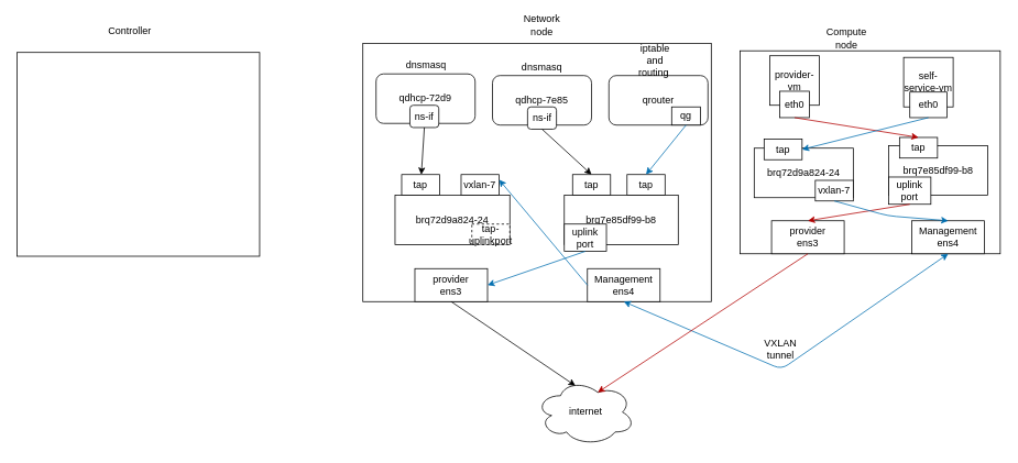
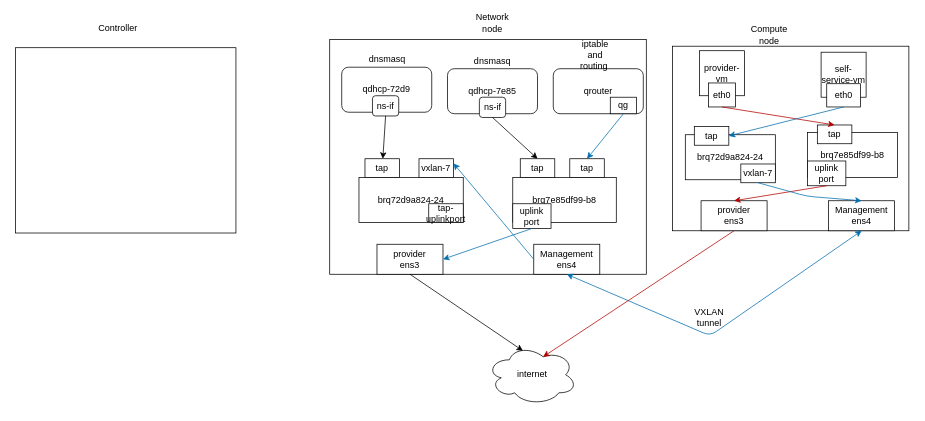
  <mxCell id="0" />
  <mxCell id="1" parent="0" />
  <mxCell id="2" value="" style="rounded=0;whiteSpace=wrap;html=1;" vertex="1" parent="1"><mxGeometry x="20" y="63" width="294" height="247" as="geometry" /></mxCell>
  <mxCell id="3" value="" style="rounded=0;whiteSpace=wrap;html=1;" vertex="1" parent="1"><mxGeometry x="439" y="52" width="422" height="313" as="geometry" /></mxCell>
  <mxCell id="4" value="" style="rounded=0;whiteSpace=wrap;html=1;" vertex="1" parent="1"><mxGeometry x="896" y="61" width="315" height="246" as="geometry" /></mxCell>
  <mxCell id="5" value="Controller&lt;br&gt;" style="text;html=1;strokeColor=none;fillColor=none;align=center;verticalAlign=middle;whiteSpace=wrap;rounded=0;" vertex="1" parent="1"><mxGeometry x="137" y="27" width="40" height="20" as="geometry" /></mxCell>
  <mxCell id="6" value="Network node" style="text;html=1;strokeColor=none;fillColor=none;align=center;verticalAlign=middle;whiteSpace=wrap;rounded=0;" vertex="1" parent="1"><mxGeometry x="636" y="20" width="40" height="20" as="geometry" /></mxCell>
  <mxCell id="7" value="Compute node&lt;br&gt;" style="text;html=1;strokeColor=none;fillColor=none;align=center;verticalAlign=middle;whiteSpace=wrap;rounded=0;" vertex="1" parent="1"><mxGeometry x="1005" y="36" width="40" height="20" as="geometry" /></mxCell>
  <mxCell id="8" value="brq72d9a824-24" style="rounded=0;whiteSpace=wrap;html=1;" vertex="1" parent="1"><mxGeometry x="478" y="236" width="139" height="60" as="geometry" /></mxCell>
  <mxCell id="9" value="brq7e85df99-b8" style="rounded=0;whiteSpace=wrap;html=1;" vertex="1" parent="1"><mxGeometry x="683" y="236" width="138" height="60" as="geometry" /></mxCell>
  <mxCell id="10" value="brq72d9a824-24" style="rounded=0;whiteSpace=wrap;html=1;" vertex="1" parent="1"><mxGeometry x="913" y="179" width="120" height="60" as="geometry" /></mxCell>
  <mxCell id="11" value="brq7e85df99-b8" style="rounded=0;whiteSpace=wrap;html=1;" vertex="1" parent="1"><mxGeometry x="1076" y="176" width="120" height="60" as="geometry" /></mxCell>
  <mxCell id="12" value="qdhcp-72d9" style="rounded=1;whiteSpace=wrap;html=1;" vertex="1" parent="1"><mxGeometry x="455" y="89" width="120" height="60" as="geometry" /></mxCell>
  <mxCell id="13" value="qdhcp-7e85" style="rounded=1;whiteSpace=wrap;html=1;" vertex="1" parent="1"><mxGeometry x="596" y="91" width="120" height="60" as="geometry" /></mxCell>
  <mxCell id="14" value="qrouter" style="rounded=1;whiteSpace=wrap;html=1;" vertex="1" parent="1"><mxGeometry x="737" y="91" width="120" height="60" as="geometry" /></mxCell>
  <mxCell id="15" value="provider-vm" style="whiteSpace=wrap;html=1;aspect=fixed;rounded=0;" vertex="1" parent="1"><mxGeometry x="932" y="67" width="60" height="60" as="geometry" /></mxCell>
  <mxCell id="16" value="self-service-vm" style="whiteSpace=wrap;html=1;aspect=fixed;rounded=0;" vertex="1" parent="1"><mxGeometry x="1094" y="69" width="60" height="60" as="geometry" /></mxCell>
  <mxCell id="17" value="provider&lt;br&gt;ens3" style="rounded=0;whiteSpace=wrap;html=1;" vertex="1" parent="1"><mxGeometry x="502" y="325" width="88" height="40" as="geometry" /></mxCell>
  <mxCell id="18" value="Management&lt;br&gt;ens4" style="rounded=0;whiteSpace=wrap;html=1;" vertex="1" parent="1"><mxGeometry x="711" y="325" width="88" height="40" as="geometry" /></mxCell>
  <mxCell id="19" value="provider&lt;br&gt;ens3" style="rounded=0;whiteSpace=wrap;html=1;" vertex="1" parent="1"><mxGeometry x="934" y="267" width="88" height="40" as="geometry" /></mxCell>
  <mxCell id="20" value="Management&lt;br&gt;ens4" style="rounded=0;whiteSpace=wrap;html=1;" vertex="1" parent="1"><mxGeometry x="1104" y="267" width="88" height="40" as="geometry" /></mxCell>
  <mxCell id="21" value="iptable and routing&amp;nbsp;" style="text;html=1;strokeColor=none;fillColor=none;align=center;verticalAlign=middle;whiteSpace=wrap;rounded=0;" vertex="1" parent="1"><mxGeometry x="773" y="63" width="40" height="20" as="geometry" /></mxCell>
  <mxCell id="22" value="dnsmasq" style="text;html=1;strokeColor=none;fillColor=none;align=center;verticalAlign=middle;whiteSpace=wrap;rounded=0;" vertex="1" parent="1"><mxGeometry x="636" y="71" width="40" height="20" as="geometry" /></mxCell>
  <mxCell id="23" value="dnsmasq" style="text;html=1;strokeColor=none;fillColor=none;align=center;verticalAlign=middle;whiteSpace=wrap;rounded=0;" vertex="1" parent="1"><mxGeometry x="496" y="69" width="40" height="20" as="geometry" /></mxCell>
  <mxCell id="24" value="qg" style="rounded=0;whiteSpace=wrap;html=1;" vertex="1" parent="1"><mxGeometry x="813" y="129" width="35" height="22" as="geometry" /></mxCell>
  <mxCell id="25" value="tap" style="rounded=0;whiteSpace=wrap;html=1;" vertex="1" parent="1"><mxGeometry x="486" y="211" width="46" height="25" as="geometry" /></mxCell>
- <mxCell id="26" value="tap-uplinkport" style="rounded=0;whiteSpace=wrap;html=1;dashed=1;" vertex="1" parent="1"><mxGeometry x="571" y="271" width="46" height="25" as="geometry" /></mxCell>
+ <mxCell id="26" value="tap-uplinkport" style="rounded=0;whiteSpace=wrap;html=1;" vertex="1" parent="1"><mxGeometry x="571" y="271" width="46" height="25" as="geometry" /></mxCell>
  <mxCell id="27" value="vxlan-7" style="rounded=0;whiteSpace=wrap;html=1;" vertex="1" parent="1"><mxGeometry x="558" y="211" width="46" height="25" as="geometry" /></mxCell>
  <mxCell id="28" value="tap" style="rounded=0;whiteSpace=wrap;html=1;" vertex="1" parent="1"><mxGeometry x="693" y="211" width="46" height="25" as="geometry" /></mxCell>
  <mxCell id="29" value="tap" style="rounded=0;whiteSpace=wrap;html=1;" vertex="1" parent="1"><mxGeometry x="759" y="211" width="46" height="25" as="geometry" /></mxCell>
  <mxCell id="30" value="" style="endArrow=classic;html=1;exitX=0.5;exitY=1;exitDx=0;exitDy=0;entryX=0.5;entryY=0;entryDx=0;entryDy=0;fillColor=#1ba1e2;strokeColor=#006EAF;" edge="1" parent="1" source="24" target="29"><mxGeometry width="50" height="50" relative="1" as="geometry"><mxPoint x="650" y="357" as="sourcePoint" /><mxPoint x="700" y="307" as="targetPoint" /></mxGeometry></mxCell>
  <mxCell id="31" value="ns-if" style="rounded=1;whiteSpace=wrap;html=1;" vertex="1" parent="1"><mxGeometry x="496" y="127" width="35" height="27" as="geometry" /></mxCell>
  <mxCell id="32" value="ns-if" style="rounded=1;whiteSpace=wrap;html=1;" vertex="1" parent="1"><mxGeometry x="638.5" y="129" width="35" height="27" as="geometry" /></mxCell>
  <mxCell id="33" value="" style="endArrow=classic;html=1;exitX=0.5;exitY=1;exitDx=0;exitDy=0;" edge="1" parent="1" source="31" target="25"><mxGeometry width="50" height="50" relative="1" as="geometry"><mxPoint x="650" y="357" as="sourcePoint" /><mxPoint x="700" y="307" as="targetPoint" /></mxGeometry></mxCell>
  <mxCell id="34" value="uplink port" style="rounded=0;whiteSpace=wrap;html=1;" vertex="1" parent="1"><mxGeometry x="683" y="271" width="51" height="33" as="geometry" /></mxCell>
  <mxCell id="35" value="" style="endArrow=classic;html=1;exitX=0.5;exitY=1;exitDx=0;exitDy=0;entryX=0.5;entryY=0;entryDx=0;entryDy=0;" edge="1" parent="1" source="32" target="28"><mxGeometry width="50" height="50" relative="1" as="geometry"><mxPoint x="650" y="350" as="sourcePoint" /><mxPoint x="700" y="300" as="targetPoint" /></mxGeometry></mxCell>
  <mxCell id="36" value="" style="endArrow=classic;html=1;entryX=1;entryY=0.5;entryDx=0;entryDy=0;exitX=0.5;exitY=1;exitDx=0;exitDy=0;fillColor=#1ba1e2;strokeColor=#006EAF;" edge="1" parent="1" source="34" target="17"><mxGeometry width="50" height="50" relative="1" as="geometry"><mxPoint x="650" y="350" as="sourcePoint" /><mxPoint x="700" y="300" as="targetPoint" /></mxGeometry></mxCell>
  <mxCell id="37" value="internet" style="ellipse;shape=cloud;whiteSpace=wrap;html=1;rounded=0;" vertex="1" parent="1"><mxGeometry x="648.5" y="459" width="120" height="80" as="geometry" /></mxCell>
  <mxCell id="38" value="" style="endArrow=classic;html=1;exitX=0.5;exitY=1;exitDx=0;exitDy=0;entryX=0.4;entryY=0.1;entryDx=0;entryDy=0;entryPerimeter=0;" edge="1" parent="1" source="17" target="37"><mxGeometry width="50" height="50" relative="1" as="geometry"><mxPoint x="650" y="350" as="sourcePoint" /><mxPoint x="700" y="300" as="targetPoint" /></mxGeometry></mxCell>
  <mxCell id="39" value="" style="endArrow=classic;html=1;exitX=0;exitY=0.5;exitDx=0;exitDy=0;entryX=1;entryY=0.25;entryDx=0;entryDy=0;fillColor=#1ba1e2;strokeColor=#006EAF;" edge="1" parent="1" source="18" target="27"><mxGeometry width="50" height="50" relative="1" as="geometry"><mxPoint x="650" y="350" as="sourcePoint" /><mxPoint x="700" y="300" as="targetPoint" /></mxGeometry></mxCell>
  <mxCell id="40" value="vxlan-7" style="rounded=0;whiteSpace=wrap;html=1;" vertex="1" parent="1"><mxGeometry x="987" y="218" width="46" height="25" as="geometry" /></mxCell>
  <mxCell id="41" value="" style="endArrow=classic;startArrow=classic;html=1;exitX=0.5;exitY=1;exitDx=0;exitDy=0;entryX=0.5;entryY=1;entryDx=0;entryDy=0;fillColor=#1ba1e2;strokeColor=#006EAF;" edge="1" parent="1" source="18" target="20"><mxGeometry width="50" height="50" relative="1" as="geometry"><mxPoint x="650" y="336" as="sourcePoint" /><mxPoint x="700" y="286" as="targetPoint" /><Array as="points"><mxPoint x="946" y="447" /></Array></mxGeometry></mxCell>
  <mxCell id="42" value="uplink port" style="rounded=0;whiteSpace=wrap;html=1;" vertex="1" parent="1"><mxGeometry x="1076" y="214" width="51" height="33" as="geometry" /></mxCell>
  <mxCell id="43" value="" style="endArrow=classic;html=1;exitX=0.5;exitY=1;exitDx=0;exitDy=0;entryX=0.5;entryY=0;entryDx=0;entryDy=0;fillColor=#e51400;strokeColor=#B20000;" edge="1" parent="1" source="42" target="19"><mxGeometry width="50" height="50" relative="1" as="geometry"><mxPoint x="650" y="336" as="sourcePoint" /><mxPoint x="700" y="286" as="targetPoint" /></mxGeometry></mxCell>
  <mxCell id="44" value="eth0" style="rounded=0;whiteSpace=wrap;html=1;" vertex="1" parent="1"><mxGeometry x="1101.5" y="111" width="45" height="31" as="geometry" /></mxCell>
  <mxCell id="45" value="tap" style="rounded=0;whiteSpace=wrap;html=1;" vertex="1" parent="1"><mxGeometry x="925" y="168" width="46" height="25" as="geometry" /></mxCell>
  <mxCell id="46" value="eth0" style="rounded=0;whiteSpace=wrap;html=1;" vertex="1" parent="1"><mxGeometry x="944" y="110" width="36" height="32" as="geometry" /></mxCell>
  <mxCell id="47" value="tap" style="rounded=0;whiteSpace=wrap;html=1;" vertex="1" parent="1"><mxGeometry x="1089" y="166" width="46" height="25" as="geometry" /></mxCell>
  <mxCell id="48" value="" style="endArrow=classic;html=1;exitX=0.5;exitY=1;exitDx=0;exitDy=0;entryX=0.5;entryY=0;entryDx=0;entryDy=0;fillColor=#e51400;strokeColor=#B20000;" edge="1" parent="1" source="46" target="47"><mxGeometry width="50" height="50" relative="1" as="geometry"><mxPoint x="650" y="296" as="sourcePoint" /><mxPoint x="700" y="246" as="targetPoint" /></mxGeometry></mxCell>
  <mxCell id="49" value="" style="endArrow=classic;html=1;exitX=0.5;exitY=1;exitDx=0;exitDy=0;entryX=0.625;entryY=0.2;entryDx=0;entryDy=0;entryPerimeter=0;fillColor=#e51400;strokeColor=#B20000;" edge="1" parent="1" source="19" target="37"><mxGeometry width="50" height="50" relative="1" as="geometry"><mxPoint x="650" y="296" as="sourcePoint" /><mxPoint x="700" y="246" as="targetPoint" /></mxGeometry></mxCell>
  <mxCell id="50" value="" style="endArrow=classic;html=1;exitX=0.5;exitY=1;exitDx=0;exitDy=0;entryX=1;entryY=0.5;entryDx=0;entryDy=0;fillColor=#1ba1e2;strokeColor=#006EAF;" edge="1" parent="1" source="44" target="45"><mxGeometry width="50" height="50" relative="1" as="geometry"><mxPoint x="650" y="296" as="sourcePoint" /><mxPoint x="700" y="246" as="targetPoint" /></mxGeometry></mxCell>
  <mxCell id="51" value="" style="endArrow=classic;html=1;exitX=0.5;exitY=1;exitDx=0;exitDy=0;entryX=0.5;entryY=0;entryDx=0;entryDy=0;fillColor=#1ba1e2;strokeColor=#006EAF;" edge="1" parent="1" source="40" target="20"><mxGeometry width="50" height="50" relative="1" as="geometry"><mxPoint x="650" y="296" as="sourcePoint" /><mxPoint x="700" y="246" as="targetPoint" /><Array as="points"><mxPoint x="1075" y="261" /></Array></mxGeometry></mxCell>
  <mxCell id="52" value="VXLAN tunnel" style="text;html=1;strokeColor=none;fillColor=none;align=center;verticalAlign=middle;whiteSpace=wrap;rounded=0;" vertex="1" parent="1"><mxGeometry x="925" y="413" width="40" height="20" as="geometry" /></mxCell>
